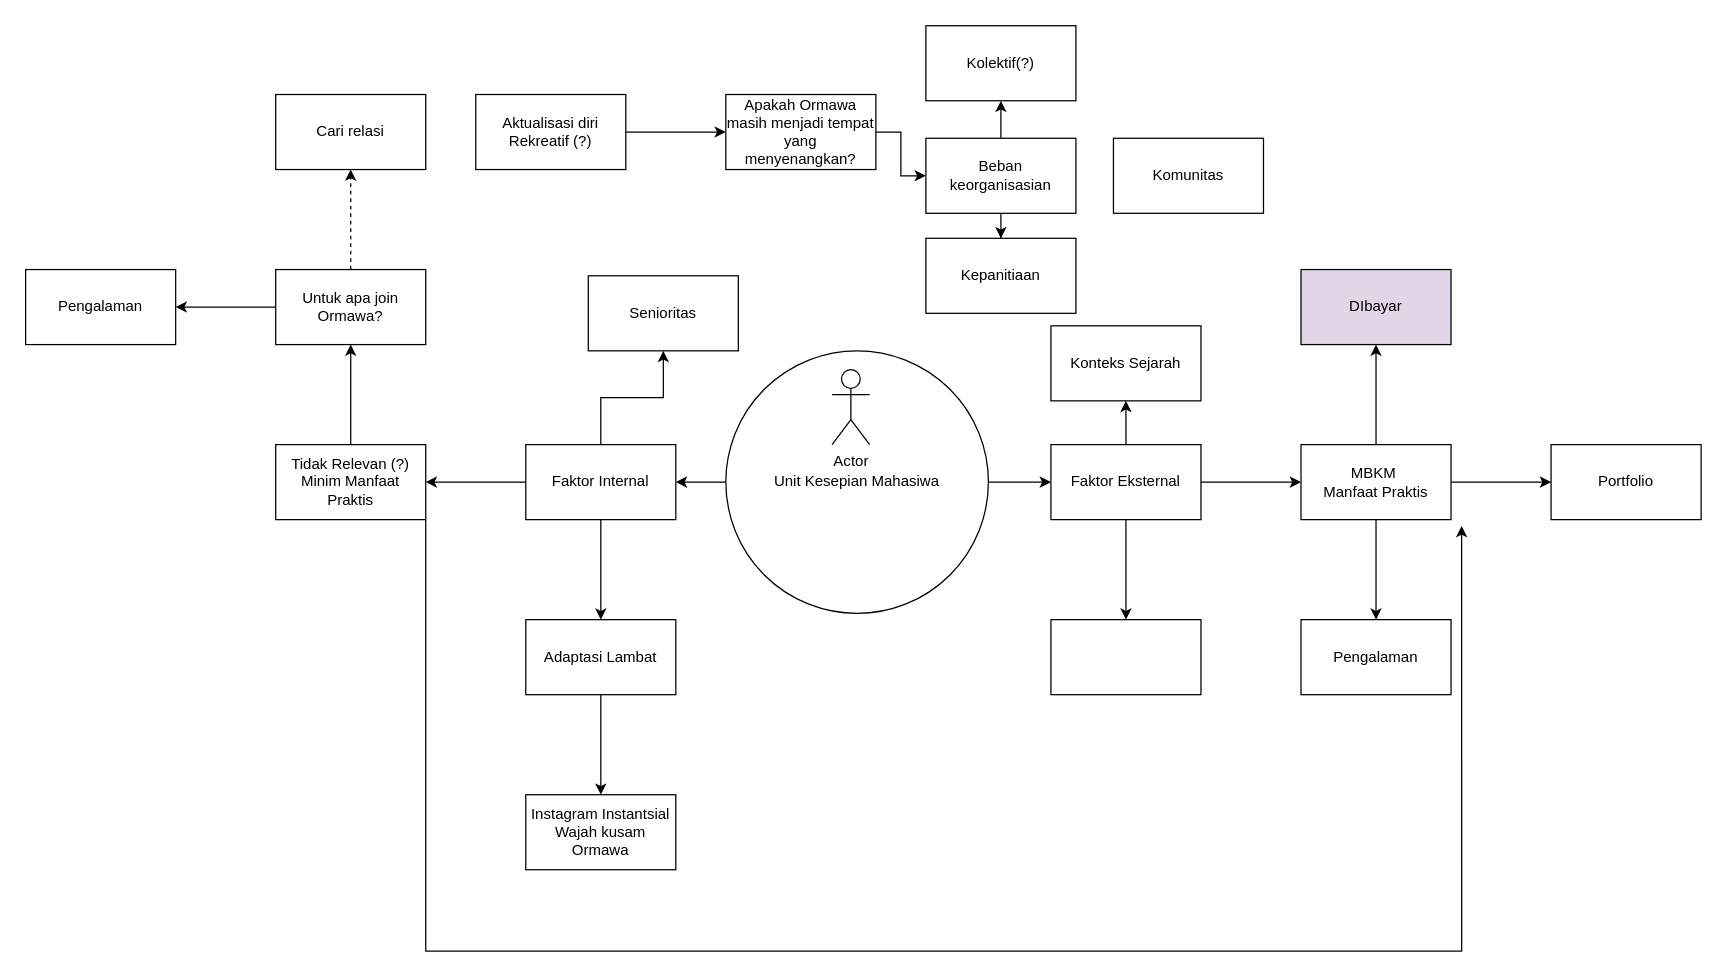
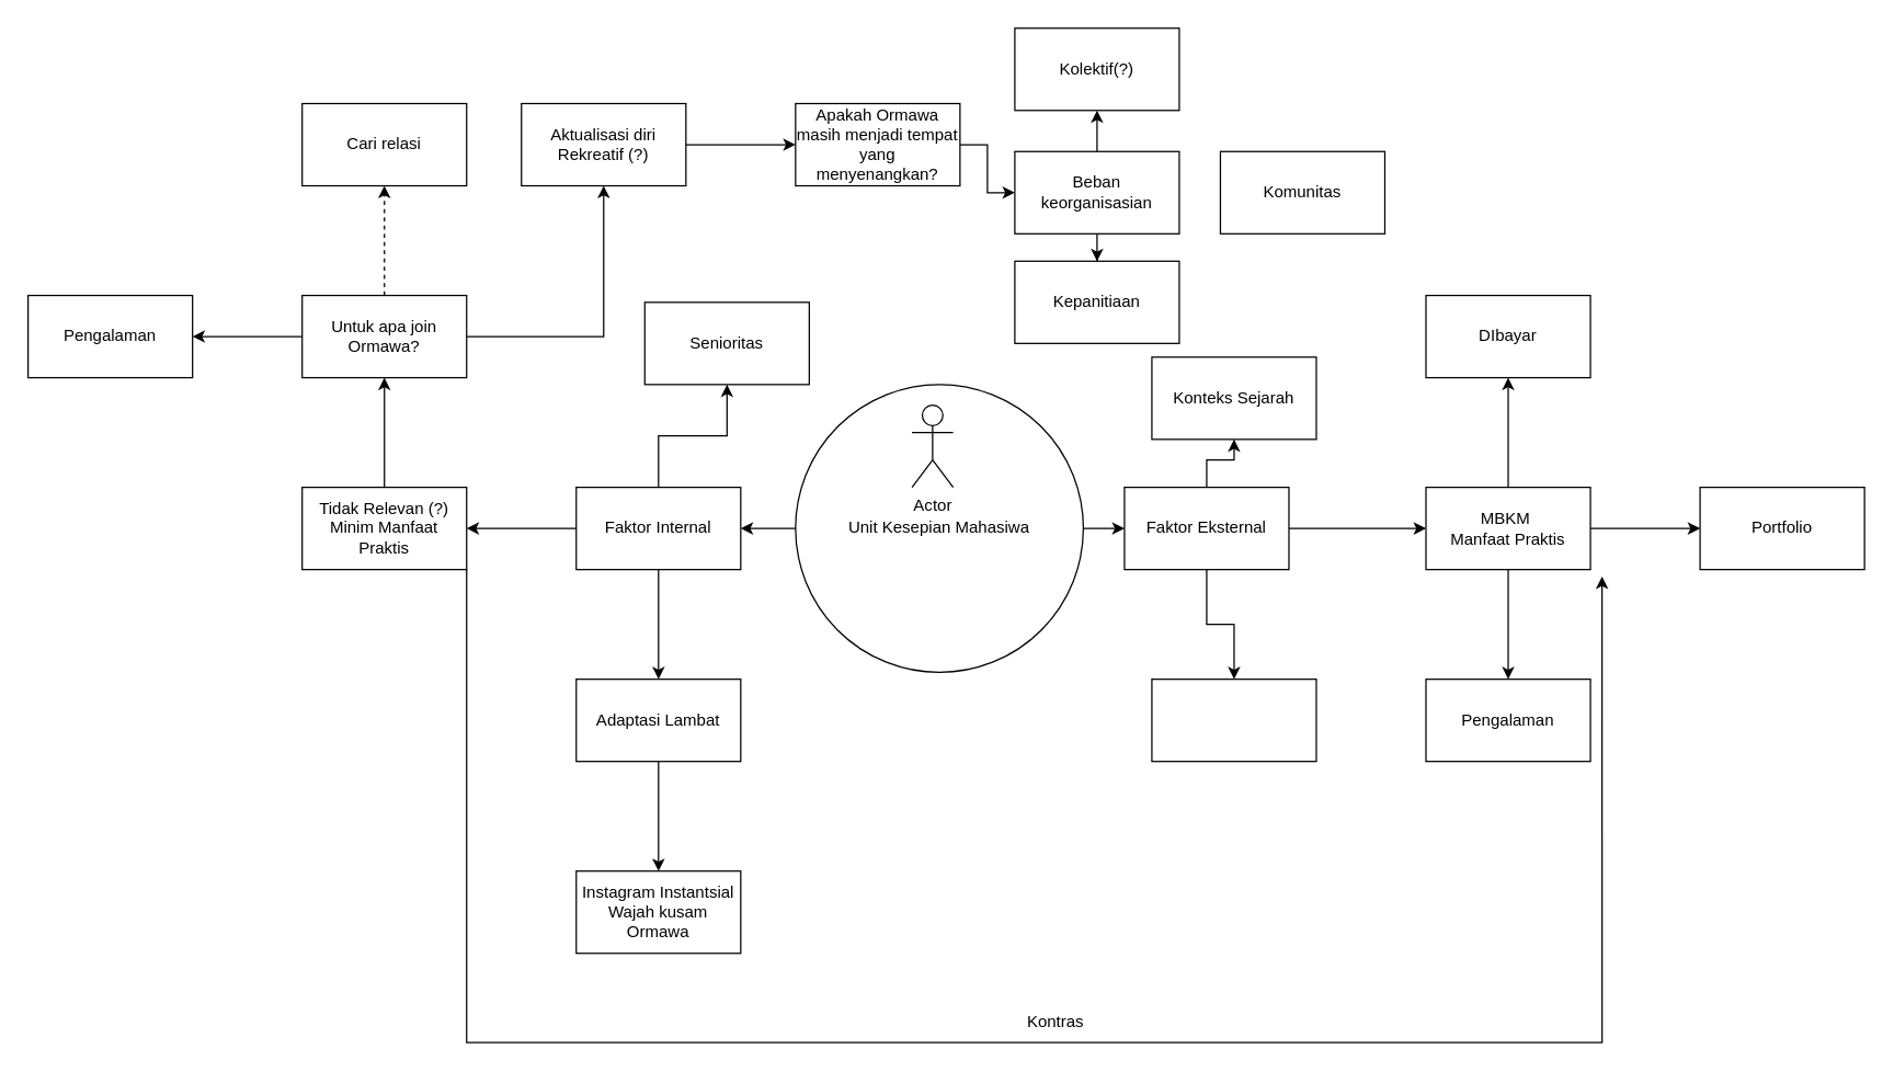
  <mxCell id="0" />
  <mxCell id="1" parent="0" />
  <mxCell id="2" value="" style="edgeStyle=orthogonalEdgeStyle;rounded=0;orthogonalLoop=1;jettySize=auto;html=1;" edge="1" parent="1" source="4" target="8"><mxGeometry relative="1" as="geometry" /></mxCell>
  <mxCell id="3" value="" style="edgeStyle=orthogonalEdgeStyle;rounded=0;orthogonalLoop=1;jettySize=auto;html=1;" edge="1" parent="1" source="4" target="12"><mxGeometry relative="1" as="geometry" /></mxCell>
  <mxCell id="4" value="Unit Kesepian Mahasiwa" style="ellipse;whiteSpace=wrap;html=1;aspect=fixed;" vertex="1" parent="1"><mxGeometry x="580" y="280" width="210" height="210" as="geometry" /></mxCell>
  <mxCell id="5" value="" style="edgeStyle=orthogonalEdgeStyle;rounded=0;orthogonalLoop=1;jettySize=auto;html=1;" edge="1" parent="1" source="8" target="19"><mxGeometry relative="1" as="geometry" /></mxCell>
  <mxCell id="6" value="" style="edgeStyle=orthogonalEdgeStyle;rounded=0;orthogonalLoop=1;jettySize=auto;html=1;" edge="1" parent="1" source="8" target="21"><mxGeometry relative="1" as="geometry" /></mxCell>
  <mxCell id="7" value="" style="edgeStyle=orthogonalEdgeStyle;rounded=0;orthogonalLoop=1;jettySize=auto;html=1;" edge="1" parent="1" source="8" target="24"><mxGeometry relative="1" as="geometry" /></mxCell>
  <mxCell id="8" value="Faktor Internal" style="whiteSpace=wrap;html=1;" vertex="1" parent="1"><mxGeometry x="420" y="355" width="120" height="60" as="geometry" /></mxCell>
  <mxCell id="9" value="" style="edgeStyle=orthogonalEdgeStyle;rounded=0;orthogonalLoop=1;jettySize=auto;html=1;" edge="1" parent="1" source="12" target="13"><mxGeometry relative="1" as="geometry" /></mxCell>
  <mxCell id="10" value="" style="edgeStyle=orthogonalEdgeStyle;rounded=0;orthogonalLoop=1;jettySize=auto;html=1;" edge="1" parent="1" source="12" target="17"><mxGeometry relative="1" as="geometry" /></mxCell>
  <mxCell id="11" value="" style="edgeStyle=orthogonalEdgeStyle;rounded=0;orthogonalLoop=1;jettySize=auto;html=1;" edge="1" parent="1" source="12" target="18"><mxGeometry relative="1" as="geometry" /></mxCell>
- <mxCell id="12" value="Faktor Eksternal" style="whiteSpace=wrap;html=1;" vertex="1" parent="1"><mxGeometry x="840" y="355" width="120" height="60" as="geometry" /></mxCell>
+ <mxCell id="12" value="Faktor Eksternal" style="whiteSpace=wrap;html=1;" vertex="1" parent="1"><mxGeometry x="820" y="355" width="120" height="60" as="geometry" /></mxCell>
  <mxCell id="13" value="Konteks Sejarah" style="whiteSpace=wrap;html=1;" vertex="1" parent="1"><mxGeometry x="840" y="260" width="120" height="60" as="geometry" /></mxCell>
  <mxCell id="14" value="" style="edgeStyle=orthogonalEdgeStyle;rounded=0;orthogonalLoop=1;jettySize=auto;html=1;" edge="1" parent="1" source="17" target="25"><mxGeometry relative="1" as="geometry" /></mxCell>
  <mxCell id="15" value="" style="edgeStyle=orthogonalEdgeStyle;rounded=0;orthogonalLoop=1;jettySize=auto;html=1;" edge="1" parent="1" source="17" target="26"><mxGeometry relative="1" as="geometry" /></mxCell>
  <mxCell id="16" value="" style="edgeStyle=orthogonalEdgeStyle;rounded=0;orthogonalLoop=1;jettySize=auto;html=1;" edge="1" parent="1" source="17" target="27"><mxGeometry relative="1" as="geometry" /></mxCell>
  <mxCell id="17" value="MBKM&amp;nbsp;&lt;br&gt;Manfaat Praktis" style="whiteSpace=wrap;html=1;" vertex="1" parent="1"><mxGeometry x="1040" y="355" width="120" height="60" as="geometry" /></mxCell>
  <mxCell id="18" value="" style="whiteSpace=wrap;html=1;" vertex="1" parent="1"><mxGeometry x="840" y="495" width="120" height="60" as="geometry" /></mxCell>
  <mxCell id="19" value="Senioritas" style="whiteSpace=wrap;html=1;" vertex="1" parent="1"><mxGeometry x="470" y="220" width="120" height="60" as="geometry" /></mxCell>
  <mxCell id="20" value="" style="edgeStyle=orthogonalEdgeStyle;rounded=0;orthogonalLoop=1;jettySize=auto;html=1;" edge="1" parent="1" source="21" target="44"><mxGeometry relative="1" as="geometry" /></mxCell>
  <mxCell id="21" value="Adaptasi Lambat" style="whiteSpace=wrap;html=1;" vertex="1" parent="1"><mxGeometry x="420" y="495" width="120" height="60" as="geometry" /></mxCell>
  <mxCell id="22" value="" style="edgeStyle=orthogonalEdgeStyle;rounded=0;orthogonalLoop=1;jettySize=auto;html=1;" edge="1" parent="1" source="24" target="31"><mxGeometry relative="1" as="geometry" /></mxCell>
  <mxCell id="23" style="edgeStyle=orthogonalEdgeStyle;rounded=0;orthogonalLoop=1;jettySize=auto;html=1;exitX=1;exitY=1;exitDx=0;exitDy=0;" edge="1" parent="1" source="24"><mxGeometry relative="1" as="geometry"><mxPoint x="1168.471" y="420" as="targetPoint" /><Array as="points"><mxPoint x="340" y="760" /><mxPoint x="1169" y="760" /></Array></mxGeometry></mxCell>
  <mxCell id="24" value="Tidak Relevan (?)&lt;br&gt;Minim Manfaat Praktis" style="whiteSpace=wrap;html=1;" vertex="1" parent="1"><mxGeometry x="220" y="355" width="120" height="60" as="geometry" /></mxCell>
- <mxCell id="25" value="DIbayar" style="whiteSpace=wrap;html=1;fillColor=#e1d5e7;" vertex="1" parent="1"><mxGeometry x="1040" y="215" width="120" height="60" as="geometry" /></mxCell>
+ <mxCell id="25" value="DIbayar" style="whiteSpace=wrap;html=1;" vertex="1" parent="1"><mxGeometry x="1040" y="215" width="120" height="60" as="geometry" /></mxCell>
  <mxCell id="26" value="Portfolio" style="whiteSpace=wrap;html=1;" vertex="1" parent="1"><mxGeometry x="1240" y="355" width="120" height="60" as="geometry" /></mxCell>
  <mxCell id="27" value="Pengalaman" style="whiteSpace=wrap;html=1;" vertex="1" parent="1"><mxGeometry x="1040" y="495" width="120" height="60" as="geometry" /></mxCell>
  <mxCell id="28" value="" style="edgeStyle=orthogonalEdgeStyle;rounded=0;orthogonalLoop=1;jettySize=auto;html=1;dashed=1;" edge="1" parent="1" source="31" target="32"><mxGeometry relative="1" as="geometry" /></mxCell>
  <mxCell id="29" value="" style="edgeStyle=orthogonalEdgeStyle;rounded=0;orthogonalLoop=1;jettySize=auto;html=1;" edge="1" parent="1" source="31" target="33"><mxGeometry relative="1" as="geometry" /></mxCell>
+ <mxCell id="30" value="" style="edgeStyle=orthogonalEdgeStyle;rounded=0;orthogonalLoop=1;jettySize=auto;html=1;" edge="1" parent="1" source="31" target="35"><mxGeometry relative="1" as="geometry" /></mxCell>
  <mxCell id="31" value="Untuk apa join Ormawa?" style="whiteSpace=wrap;html=1;" vertex="1" parent="1"><mxGeometry x="220" y="215" width="120" height="60" as="geometry" /></mxCell>
  <mxCell id="32" value="Cari relasi" style="whiteSpace=wrap;html=1;" vertex="1" parent="1"><mxGeometry x="220" y="75" width="120" height="60" as="geometry" /></mxCell>
  <mxCell id="33" value="Pengalaman" style="whiteSpace=wrap;html=1;" vertex="1" parent="1"><mxGeometry x="20" y="215" width="120" height="60" as="geometry" /></mxCell>
  <mxCell id="34" value="" style="edgeStyle=orthogonalEdgeStyle;rounded=0;orthogonalLoop=1;jettySize=auto;html=1;" edge="1" parent="1" source="35" target="37"><mxGeometry relative="1" as="geometry" /></mxCell>
  <mxCell id="35" value="Aktualisasi diri&lt;br&gt;Rekreatif (?)" style="whiteSpace=wrap;html=1;" vertex="1" parent="1"><mxGeometry x="380" y="75" width="120" height="60" as="geometry" /></mxCell>
  <mxCell id="36" value="" style="edgeStyle=orthogonalEdgeStyle;rounded=0;orthogonalLoop=1;jettySize=auto;html=1;" edge="1" parent="1" source="37" target="40"><mxGeometry relative="1" as="geometry" /></mxCell>
  <mxCell id="37" value="Apakah Ormawa masih menjadi tempat yang menyenangkan?" style="whiteSpace=wrap;html=1;" vertex="1" parent="1"><mxGeometry x="580" y="75" width="120" height="60" as="geometry" /></mxCell>
  <mxCell id="38" value="" style="edgeStyle=orthogonalEdgeStyle;rounded=0;orthogonalLoop=1;jettySize=auto;html=1;" edge="1" parent="1" source="40" target="41"><mxGeometry relative="1" as="geometry" /></mxCell>
  <mxCell id="39" value="" style="edgeStyle=orthogonalEdgeStyle;rounded=0;orthogonalLoop=1;jettySize=auto;html=1;" edge="1" parent="1" source="40" target="43"><mxGeometry relative="1" as="geometry" /></mxCell>
  <mxCell id="40" value="Beban keorganisasian" style="whiteSpace=wrap;html=1;" vertex="1" parent="1"><mxGeometry x="740" y="110" width="120" height="60" as="geometry" /></mxCell>
  <mxCell id="41" value="Kepanitiaan" style="whiteSpace=wrap;html=1;" vertex="1" parent="1"><mxGeometry x="740" y="190" width="120" height="60" as="geometry" /></mxCell>
  <mxCell id="42" value="Komunitas" style="whiteSpace=wrap;html=1;" vertex="1" parent="1"><mxGeometry x="890" y="110" width="120" height="60" as="geometry" /></mxCell>
  <mxCell id="43" value="Kolektif(?)" style="whiteSpace=wrap;html=1;" vertex="1" parent="1"><mxGeometry x="740" y="20" width="120" height="60" as="geometry" /></mxCell>
  <mxCell id="44" value="Instagram Instantsial&lt;br&gt;Wajah kusam Ormawa" style="whiteSpace=wrap;html=1;" vertex="1" parent="1"><mxGeometry x="420" y="635" width="120" height="60" as="geometry" /></mxCell>
  <mxCell id="45" value="Actor" style="shape=umlActor;verticalLabelPosition=bottom;verticalAlign=top;html=1;outlineConnect=0;" vertex="1" parent="1"><mxGeometry x="665" y="295" width="30" height="60" as="geometry" /></mxCell>
+ <mxCell id="46" value="Kontras" style="text;html=1;strokeColor=none;fillColor=none;align=center;verticalAlign=middle;whiteSpace=wrap;rounded=0;" vertex="1" parent="1"><mxGeometry x="740" y="730" width="60" height="30" as="geometry" /></mxCell>
